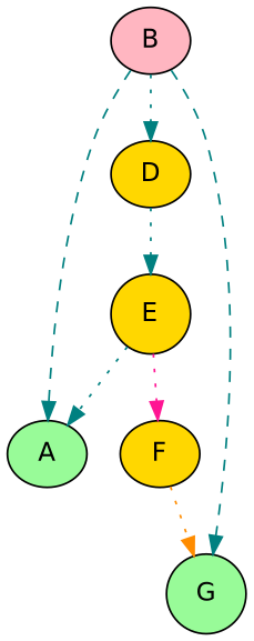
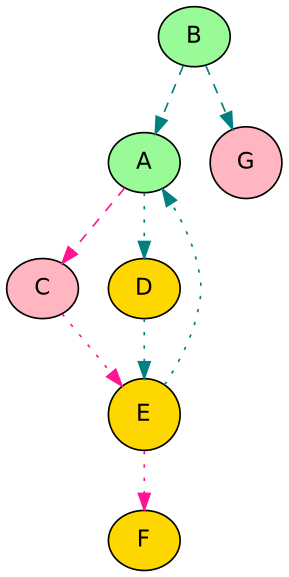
  digraph {
    fontname=Helvetica
    node [fillcolor=gold fontname=Helvetica shape=ellipse style=filled]
    edge [color=teal fontname=Helvetica style=dotted]
    A [fillcolor=palegreen width=0.6]
+   C [fillcolor=lightpink width=0.6]
    D [width=0.6]
-   B [fillcolor=lightpink width=0.6]
-   G [fillcolor=palegreen shape=circle width=0.6]
+   B [fillcolor=palegreen width=0.6]
+   G [fillcolor=lightpink shape=circle width=0.6]
    E [shape=circle width=0.6]
    F [width=0.6]
-   B -> D
+   A -> C [color=deeppink style=dashed]
+   A -> D
+   C -> E [color=deeppink]
    D -> E
    B -> A [style=dashed]
    B -> G [style=dashed]
    E -> A
    E -> F [color=deeppink]
-   F -> G [color=darkorange]
  }
